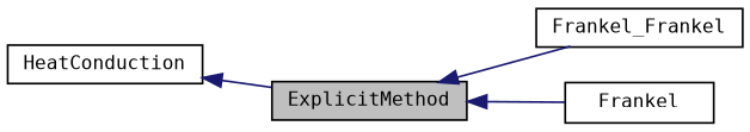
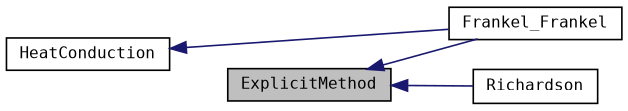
  digraph {
    fontname="DejaVu Sans Mono"
    rankdir=LR
    node [color=black fillcolor=white fontname="DejaVu Sans Mono" fontsize=10 shape=record style=filled]
    edge [color=midnightblue dir=back fontname="DejaVu Sans Mono" fontsize=10 labelfontname=Helvetica labelfontsize=10 style=solid]
    n1 [fillcolor=grey75 fontcolor=black height=0.2 label=ExplicitMethod width=0.4]
    n2 [height=0.2 label=Frankel_Frankel width=0.4]
-   n3 [height=0.2 label=Frankel width=0.4]
+   n3 [height=0.2 label=Richardson width=0.4]
    n4 [height=0.2 label=HeatConduction width=0.4]
    n1 -> n2
    n1 -> n3
-   n4 -> n1
+   n4 -> n2
  }
